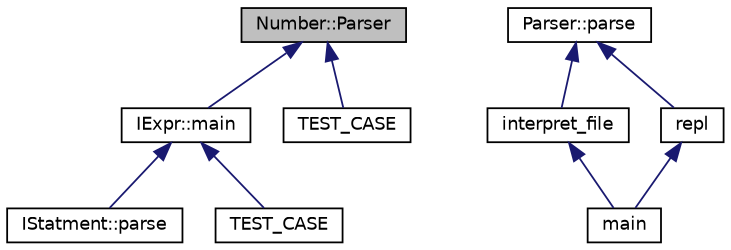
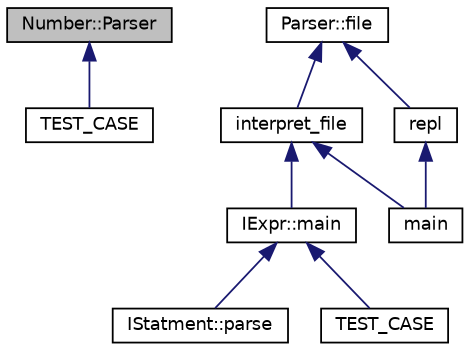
  digraph {
    rankdir=TB
    node [color=black fillcolor=white fontname=Helvetica fontsize=10 shape=record style=filled]
    edge [color=midnightblue dir=back fontname=Helvetica fontsize=10 labelfontname=Helvetica labelfontsize=10 style=solid]
    n1 [fillcolor=grey75 fontcolor=black height=0.2 label="Number::Parser" width=0.4]
    n2 [height=0.2 label="IExpr::main" width=0.4]
    n3 [height=0.2 label=TEST_CASE width=0.4]
    n4 [height=0.2 label="IStatment::parse" width=0.4]
    n5 [height=0.2 label=TEST_CASE width=0.4]
-   n6 [height=0.2 label="Parser::parse" width=0.4]
+   n6 [height=0.2 label="Parser::file" width=0.4]
    n7 [height=0.2 label=interpret_file width=0.4]
    n8 [height=0.2 label=repl width=0.4]
    n9 [height=0.2 label=main width=0.4]
-   n1 -> n2
+   n7 -> n2
    n1 -> n3
    n2 -> n4
    n2 -> n5
    n6 -> n7
    n6 -> n8
    n7 -> n9
    n8 -> n9
  }
